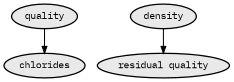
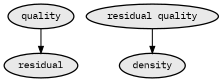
  digraph {
    fontname="IBM Plex Mono"
    node [fillcolor="#E9E9E9" fontname="IBM Plex Mono" fontsize=14 penwidth=1.875 style=filled]
    edge [fontname="IBM Plex Mono" penwidth=1.5]
    quality
-   chlorides
+   chlorides [label=residual]
    n3 [label="residual quality"]
    density
    quality -> chlorides
-   density -> n3
+   n3 -> density
  }
